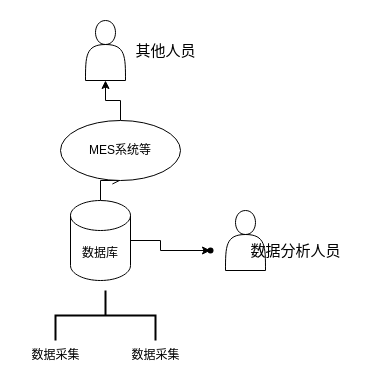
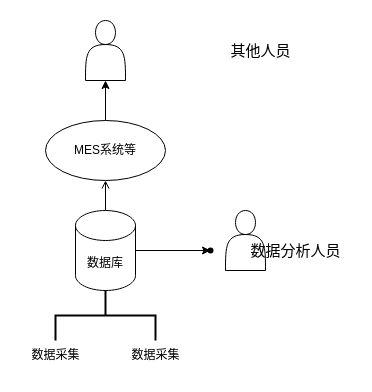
  <mxCell id="0" />
  <mxCell id="1" parent="0" />
  <mxCell id="2" value="" style="edgeStyle=orthogonalEdgeStyle;rounded=0;orthogonalLoop=1;jettySize=auto;html=1;endArrow=open;" parent="1" source="4" target="9" edge="1"><mxGeometry relative="1" as="geometry" /></mxCell>
  <mxCell id="3" value="" style="edgeStyle=orthogonalEdgeStyle;rounded=0;orthogonalLoop=1;jettySize=auto;html=1;entryX=-0.062;entryY=0.467;entryDx=0;entryDy=0;entryPerimeter=0;" parent="1" source="4" target="10" edge="1"><mxGeometry relative="1" as="geometry" /></mxCell>
- <mxCell id="4" value="数据库" style="shape=cylinder3;whiteSpace=wrap;html=1;boundedLbl=1;backgroundOutline=1;size=15;" parent="1" vertex="1"><mxGeometry x="70" y="200" width="60" height="80" as="geometry" /></mxCell>
+ <mxCell id="4" value="数据库" style="shape=cylinder3;whiteSpace=wrap;html=1;boundedLbl=1;backgroundOutline=1;size=15;" parent="1" vertex="1"><mxGeometry x="75" y="210" width="60" height="80" as="geometry" /></mxCell>
  <mxCell id="5" value="" style="strokeWidth=2;html=1;shape=mxgraph.flowchart.annotation_2;align=left;labelPosition=right;pointerEvents=1;direction=south;" parent="1" vertex="1"><mxGeometry x="55" y="290" width="100" height="50" as="geometry" /></mxCell>
  <mxCell id="6" value="数据采集" style="text;html=1;align=center;verticalAlign=middle;resizable=0;points=[];autosize=1;strokeColor=none;fillColor=none;" parent="1" vertex="1"><mxGeometry x="20" y="340" width="70" height="30" as="geometry" /></mxCell>
  <mxCell id="7" value="数据采集" style="text;html=1;align=center;verticalAlign=middle;resizable=0;points=[];autosize=1;strokeColor=none;fillColor=none;" parent="1" vertex="1"><mxGeometry x="120" y="340" width="70" height="30" as="geometry" /></mxCell>
  <mxCell id="8" value="" style="edgeStyle=orthogonalEdgeStyle;rounded=0;orthogonalLoop=1;jettySize=auto;html=1;fontSize=15;" parent="1" source="9" target="11" edge="1"><mxGeometry relative="1" as="geometry" /></mxCell>
- <mxCell id="9" value="MES系统等" style="ellipse;whiteSpace=wrap;html=1;" parent="1" vertex="1"><mxGeometry x="60" y="120" width="120" height="60" as="geometry" /></mxCell>
+ <mxCell id="9" value="MES系统等" style="ellipse;whiteSpace=wrap;html=1;" parent="1" vertex="1"><mxGeometry x="45" y="120" width="120" height="60" as="geometry" /></mxCell>
  <mxCell id="10" value="" style="shape=waypoint;sketch=0;size=6;pointerEvents=1;points=[];fillColor=default;resizable=0;rotatable=0;perimeter=centerPerimeter;snapToPoint=1;" parent="1" vertex="1"><mxGeometry x="190" y="230" width="40" height="40" as="geometry" /></mxCell>
  <mxCell id="11" value="" style="shape=actor;whiteSpace=wrap;html=1;fontSize=15;" parent="1" vertex="1"><mxGeometry x="85" y="20" width="40" height="60" as="geometry" /></mxCell>
- <mxCell id="12" value="其他人员" style="text;html=1;align=center;verticalAlign=middle;resizable=0;points=[];autosize=1;strokeColor=none;fillColor=none;fontSize=15;" parent="1" vertex="1"><mxGeometry x="125" y="35" width="80" height="30" as="geometry" /></mxCell>
+ <mxCell id="12" value="其他人员" style="text;html=1;align=center;verticalAlign=middle;resizable=0;points=[];autosize=1;strokeColor=none;fillColor=none;fontSize=15;" parent="1" vertex="1"><mxGeometry x="220" y="35" width="80" height="30" as="geometry" /></mxCell>
  <mxCell id="13" value="" style="shape=actor;whiteSpace=wrap;html=1;fontSize=15;" parent="1" vertex="1"><mxGeometry x="225" y="210" width="40" height="60" as="geometry" /></mxCell>
  <mxCell id="14" value="数据分析人员" style="text;html=1;align=center;verticalAlign=middle;resizable=0;points=[];autosize=1;strokeColor=none;fillColor=none;fontSize=15;" parent="1" vertex="1"><mxGeometry x="240" y="235" width="110" height="30" as="geometry" /></mxCell>
